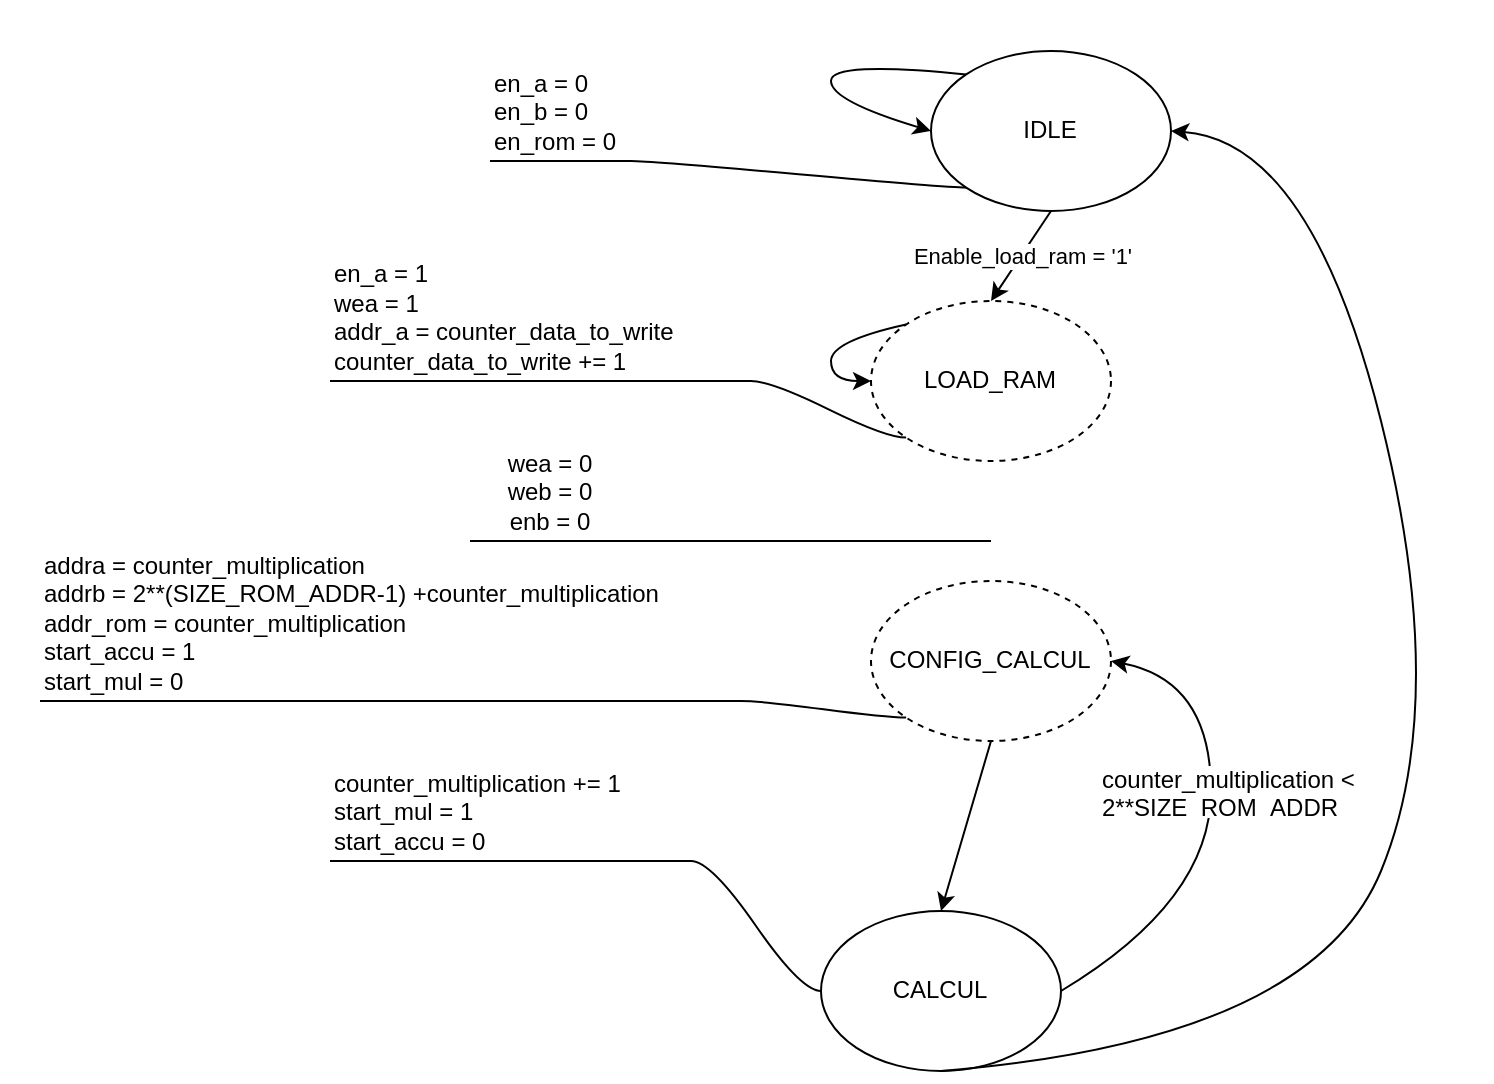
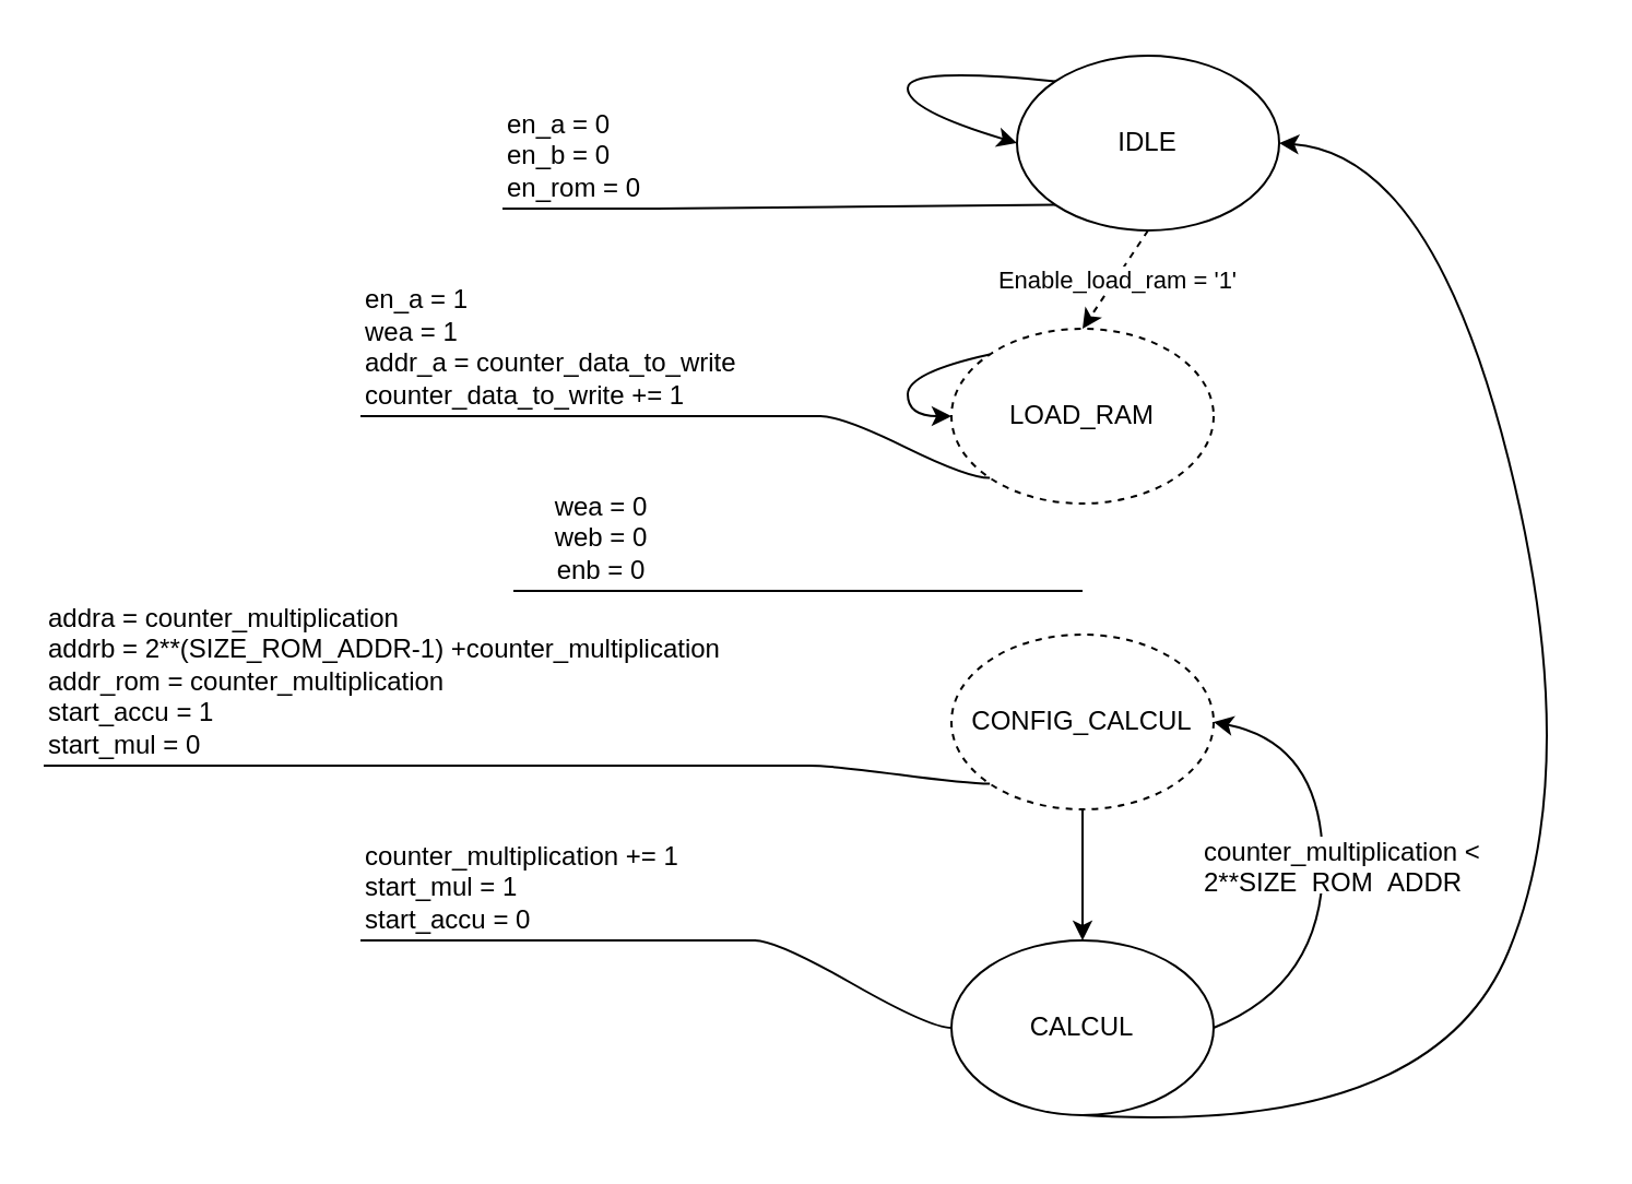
  <mxCell id="0" />
  <mxCell id="1" parent="0" />
  <mxCell id="2" value="IDLE" style="ellipse;whiteSpace=wrap;html=1;" vertex="1" parent="1"><mxGeometry x="465" y="25" width="120" height="80" as="geometry" /></mxCell>
  <mxCell id="3" value="LOAD_RAM" style="ellipse;whiteSpace=wrap;html=1;dashed=1;" vertex="1" parent="1"><mxGeometry x="435" y="150" width="120" height="80" as="geometry" /></mxCell>
  <mxCell id="4" value="CONFIG_CALCUL" style="ellipse;whiteSpace=wrap;html=1;dashed=1;" vertex="1" parent="1"><mxGeometry x="435" y="290" width="120" height="80" as="geometry" /></mxCell>
- <mxCell id="5" value="CALCUL" style="ellipse;whiteSpace=wrap;html=1;" vertex="1" parent="1"><mxGeometry x="410" y="455" width="120" height="80" as="geometry" /></mxCell>
- <mxCell id="6" value="" style="endArrow=classic;html=1;rounded=0;exitX=0.5;exitY=1;exitDx=0;exitDy=0;entryX=0.5;entryY=0;entryDx=0;entryDy=0;" edge="1" parent="1" source="2" target="3"><mxGeometry relative="1" as="geometry"><mxPoint x="695" y="280" as="sourcePoint" /><mxPoint x="795" y="280" as="targetPoint" /></mxGeometry></mxCell>
+ <mxCell id="5" value="CALCUL" style="ellipse;whiteSpace=wrap;html=1;" vertex="1" parent="1"><mxGeometry x="435" y="430" width="120" height="80" as="geometry" /></mxCell>
+ <mxCell id="6" value="" style="endArrow=classic;html=1;rounded=0;exitX=0.5;exitY=1;exitDx=0;exitDy=0;entryX=0.5;entryY=0;entryDx=0;entryDy=0;dashed=1;" edge="1" parent="1" source="2" target="3"><mxGeometry relative="1" as="geometry"><mxPoint x="695" y="280" as="sourcePoint" /><mxPoint x="795" y="280" as="targetPoint" /></mxGeometry></mxCell>
  <mxCell id="7" value="Enable_load_ram = '1'" style="edgeLabel;resizable=0;html=1;align=center;verticalAlign=middle;" connectable="0" vertex="1" parent="6"><mxGeometry relative="1" as="geometry" /></mxCell>
  <mxCell id="8" value="" style="endArrow=classic;html=1;rounded=0;exitX=0.5;exitY=1;exitDx=0;exitDy=0;entryX=0.5;entryY=0;entryDx=0;entryDy=0;" edge="1" parent="1" source="4" target="5"><mxGeometry width="50" height="50" relative="1" as="geometry"><mxPoint x="725" y="300" as="sourcePoint" /><mxPoint x="775" y="250" as="targetPoint" /></mxGeometry></mxCell>
  <mxCell id="9" value="" style="curved=1;endArrow=classic;html=1;rounded=0;exitX=1;exitY=0.5;exitDx=0;exitDy=0;entryX=1;entryY=0.5;entryDx=0;entryDy=0;" edge="1" parent="1" source="5" target="4"><mxGeometry width="50" height="50" relative="1" as="geometry"><mxPoint x="725" y="300" as="sourcePoint" /><mxPoint x="775" y="250" as="targetPoint" /><Array as="points"><mxPoint x="605" y="450" /><mxPoint x="605" y="340" /></Array></mxGeometry></mxCell>
  <mxCell id="10" value="" style="curved=1;endArrow=classic;html=1;rounded=0;exitX=0.5;exitY=1;exitDx=0;exitDy=0;entryX=1;entryY=0.5;entryDx=0;entryDy=0;" edge="1" parent="1" source="5" target="2"><mxGeometry width="50" height="50" relative="1" as="geometry"><mxPoint x="725" y="300" as="sourcePoint" /><mxPoint x="775" y="250" as="targetPoint" /><Array as="points"><mxPoint x="655" y="520" /><mxPoint x="725" y="350" /><mxPoint x="655" y="70" /></Array></mxGeometry></mxCell>
  <mxCell id="11" value="" style="curved=1;endArrow=classic;html=1;rounded=0;exitX=0;exitY=0;exitDx=0;exitDy=0;entryX=0;entryY=0.5;entryDx=0;entryDy=0;" edge="1" parent="1" source="3" target="3"><mxGeometry width="50" height="50" relative="1" as="geometry"><mxPoint x="725" y="300" as="sourcePoint" /><mxPoint x="775" y="250" as="targetPoint" /><Array as="points"><mxPoint x="415" y="170" /><mxPoint x="415" y="190" /></Array></mxGeometry></mxCell>
  <mxCell id="12" value="" style="curved=1;endArrow=classic;html=1;rounded=0;exitX=0;exitY=0;exitDx=0;exitDy=0;entryX=0;entryY=0.5;entryDx=0;entryDy=0;" edge="1" parent="1" source="2" target="2"><mxGeometry width="50" height="50" relative="1" as="geometry"><mxPoint x="462.574" y="171.716" as="sourcePoint" /><mxPoint x="445" y="200" as="targetPoint" /><Array as="points"><mxPoint x="415" y="30" /><mxPoint x="415" y="50" /></Array></mxGeometry></mxCell>
  <mxCell id="13" value="counter_multiplication &lt; 2**SIZE_ROM_ADDR" style="text;strokeColor=none;fillColor=none;align=left;verticalAlign=middle;spacingLeft=4;spacingRight=4;overflow=hidden;points=[[0,0.5],[1,0.5]];portConstraint=eastwest;rotatable=0;backgroundOutline=0;labelBackgroundColor=default;whiteSpace=wrap;" vertex="1" parent="1"><mxGeometry x="545" y="380" width="140" height="30" as="geometry" /></mxCell>
- <mxCell id="14" value="en_a = 0&lt;br&gt;en_b = 0&lt;br&gt;en_rom = 0" style="whiteSpace=wrap;html=1;shape=partialRectangle;top=0;left=0;bottom=1;right=0;points=[[0,1],[1,1]];fillColor=none;align=left;verticalAlign=bottom;routingCenterY=0.5;snapToPoint=1;recursiveResize=0;autosize=1;treeFolding=1;treeMoving=1;newEdgeStyle={&quot;edgeStyle&quot;:&quot;entityRelationEdgeStyle&quot;,&quot;startArrow&quot;:&quot;none&quot;,&quot;endArrow&quot;:&quot;none&quot;,&quot;segment&quot;:10,&quot;curved&quot;:1};labelBackgroundColor=default;" vertex="1" parent="1"><mxGeometry x="245" y="20" width="70" height="60" as="geometry" /></mxCell>
+ <mxCell id="14" value="en_a = 0&lt;br&gt;en_b = 0&lt;br&gt;en_rom = 0" style="whiteSpace=wrap;html=1;shape=partialRectangle;top=0;left=0;bottom=1;right=0;points=[[0,1],[1,1]];fillColor=none;align=left;verticalAlign=bottom;routingCenterY=0.5;snapToPoint=1;recursiveResize=0;autosize=1;treeFolding=1;treeMoving=1;newEdgeStyle={&quot;edgeStyle&quot;:&quot;entityRelationEdgeStyle&quot;,&quot;startArrow&quot;:&quot;none&quot;,&quot;endArrow&quot;:&quot;none&quot;,&quot;segment&quot;:10,&quot;curved&quot;:1};labelBackgroundColor=default;" vertex="1" parent="1"><mxGeometry x="230" y="35" width="70" height="60" as="geometry" /></mxCell>
  <mxCell id="15" value="" style="edgeStyle=entityRelationEdgeStyle;startArrow=none;endArrow=none;segment=10;curved=1;rounded=0;exitX=0;exitY=1;exitDx=0;exitDy=0;" edge="1" target="14" parent="1" source="2"><mxGeometry relative="1" as="geometry"><mxPoint x="645" y="300" as="sourcePoint" /></mxGeometry></mxCell>
  <mxCell id="16" value="en_a = 1&lt;br&gt;wea = 1&lt;br&gt;addr_a = counter_data_to_write&lt;br&gt;counter_data_to_write += 1" style="whiteSpace=wrap;html=1;shape=partialRectangle;top=0;left=0;bottom=1;right=0;points=[[0,1],[1,1]];fillColor=none;align=left;verticalAlign=bottom;routingCenterY=0.5;snapToPoint=1;recursiveResize=0;autosize=1;treeFolding=1;treeMoving=1;newEdgeStyle={&quot;edgeStyle&quot;:&quot;entityRelationEdgeStyle&quot;,&quot;startArrow&quot;:&quot;none&quot;,&quot;endArrow&quot;:&quot;none&quot;,&quot;segment&quot;:10,&quot;curved&quot;:1};labelBackgroundColor=default;" vertex="1" parent="1"><mxGeometry x="165" y="120" width="210" height="70" as="geometry" /></mxCell>
  <mxCell id="17" value="" style="edgeStyle=entityRelationEdgeStyle;startArrow=none;endArrow=none;segment=10;curved=1;rounded=0;entryX=1;entryY=1;entryDx=0;entryDy=0;exitX=0;exitY=1;exitDx=0;exitDy=0;" edge="1" target="16" parent="1" source="3"><mxGeometry relative="1" as="geometry"><mxPoint x="415" y="89.88" as="sourcePoint" /></mxGeometry></mxCell>
  <mxCell id="18" value="wea = 0&lt;br&gt;web = 0&lt;br&gt;enb = 0&lt;br&gt;" style="whiteSpace=wrap;html=1;shape=partialRectangle;top=0;left=0;bottom=1;right=0;points=[[0,1],[1,1]];fillColor=none;align=center;verticalAlign=bottom;routingCenterY=0.5;snapToPoint=1;recursiveResize=0;autosize=1;treeFolding=1;treeMoving=1;newEdgeStyle={&quot;edgeStyle&quot;:&quot;entityRelationEdgeStyle&quot;,&quot;startArrow&quot;:&quot;none&quot;,&quot;endArrow&quot;:&quot;none&quot;,&quot;segment&quot;:10,&quot;curved&quot;:1};labelBackgroundColor=default;" vertex="1" parent="1"><mxGeometry x="235" y="210" width="80" height="60" as="geometry" /></mxCell>
  <mxCell id="19" value="" style="endArrow=none;html=1;rounded=0;exitX=1;exitY=1;exitDx=0;exitDy=0;" edge="1" parent="1" source="18"><mxGeometry width="50" height="50" relative="1" as="geometry"><mxPoint x="515" y="330" as="sourcePoint" /><mxPoint x="495" y="270" as="targetPoint" /></mxGeometry></mxCell>
  <mxCell id="20" value="addra = counter_multiplication&lt;br&gt;addrb = 2**(SIZE_ROM_ADDR-1) +counter_multiplication&lt;br&gt;addr_rom = counter_multiplication&lt;br&gt;start_accu = 1&lt;br&gt;start_mul = 0" style="whiteSpace=wrap;html=1;shape=partialRectangle;top=0;left=0;bottom=1;right=0;points=[[0,1],[1,1]];fillColor=none;align=left;verticalAlign=bottom;routingCenterY=0.5;snapToPoint=1;recursiveResize=0;autosize=1;treeFolding=1;treeMoving=1;newEdgeStyle={&quot;edgeStyle&quot;:&quot;entityRelationEdgeStyle&quot;,&quot;startArrow&quot;:&quot;none&quot;,&quot;endArrow&quot;:&quot;none&quot;,&quot;segment&quot;:10,&quot;curved&quot;:1};labelBackgroundColor=default;" vertex="1" parent="1"><mxGeometry x="20" y="260" width="350" height="90" as="geometry" /></mxCell>
  <mxCell id="21" value="" style="edgeStyle=entityRelationEdgeStyle;startArrow=none;endArrow=none;segment=10;curved=1;rounded=0;exitX=0;exitY=1;exitDx=0;exitDy=0;" edge="1" target="20" parent="1" source="4"><mxGeometry relative="1" as="geometry"><mxPoint x="145" y="370" as="sourcePoint" /></mxGeometry></mxCell>
  <mxCell id="22" value="counter_multiplication += 1&lt;br&gt;start_mul = 1&lt;br&gt;start_accu = 0" style="whiteSpace=wrap;html=1;shape=partialRectangle;top=0;left=0;bottom=1;right=0;points=[[0,1],[1,1]];fillColor=none;align=left;verticalAlign=bottom;routingCenterY=0.5;snapToPoint=1;recursiveResize=0;autosize=1;treeFolding=1;treeMoving=1;newEdgeStyle={&quot;edgeStyle&quot;:&quot;entityRelationEdgeStyle&quot;,&quot;startArrow&quot;:&quot;none&quot;,&quot;endArrow&quot;:&quot;none&quot;,&quot;segment&quot;:10,&quot;curved&quot;:1};labelBackgroundColor=default;" vertex="1" parent="1"><mxGeometry x="165" y="370" width="180" height="60" as="geometry" /></mxCell>
  <mxCell id="23" value="" style="edgeStyle=entityRelationEdgeStyle;startArrow=none;endArrow=none;segment=10;curved=1;rounded=0;exitX=0;exitY=0.5;exitDx=0;exitDy=0;" edge="1" target="22" parent="1" source="5"><mxGeometry relative="1" as="geometry"><mxPoint x="215" y="450" as="sourcePoint" /></mxGeometry></mxCell>
